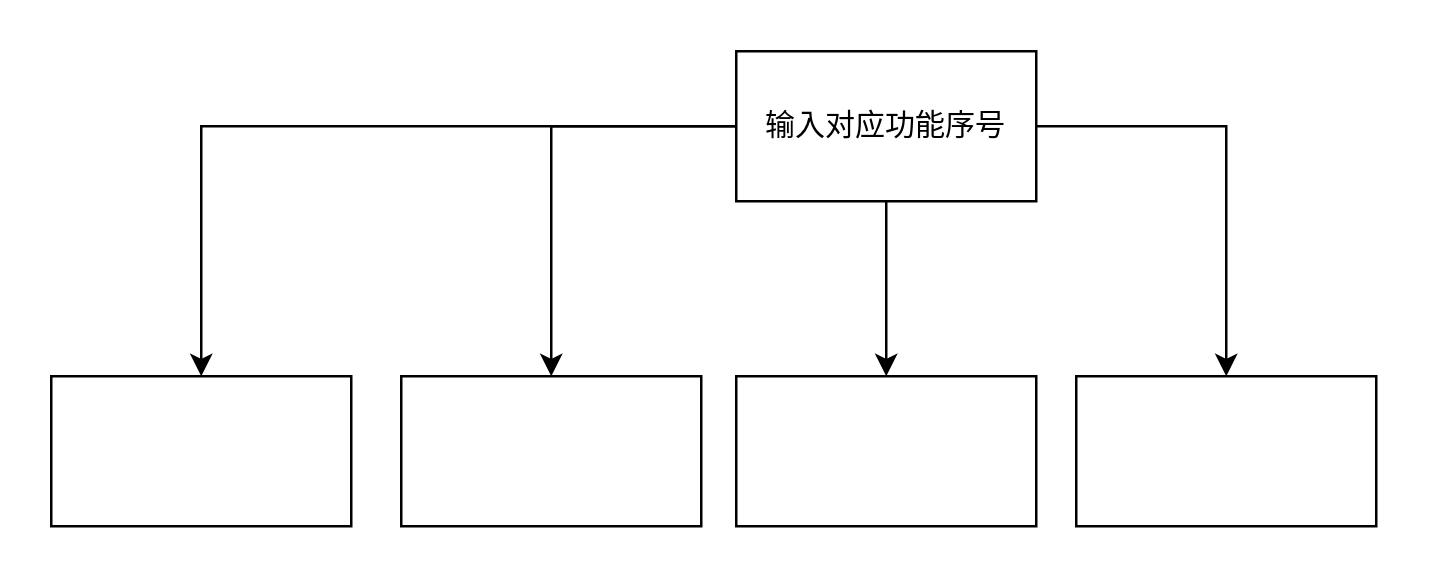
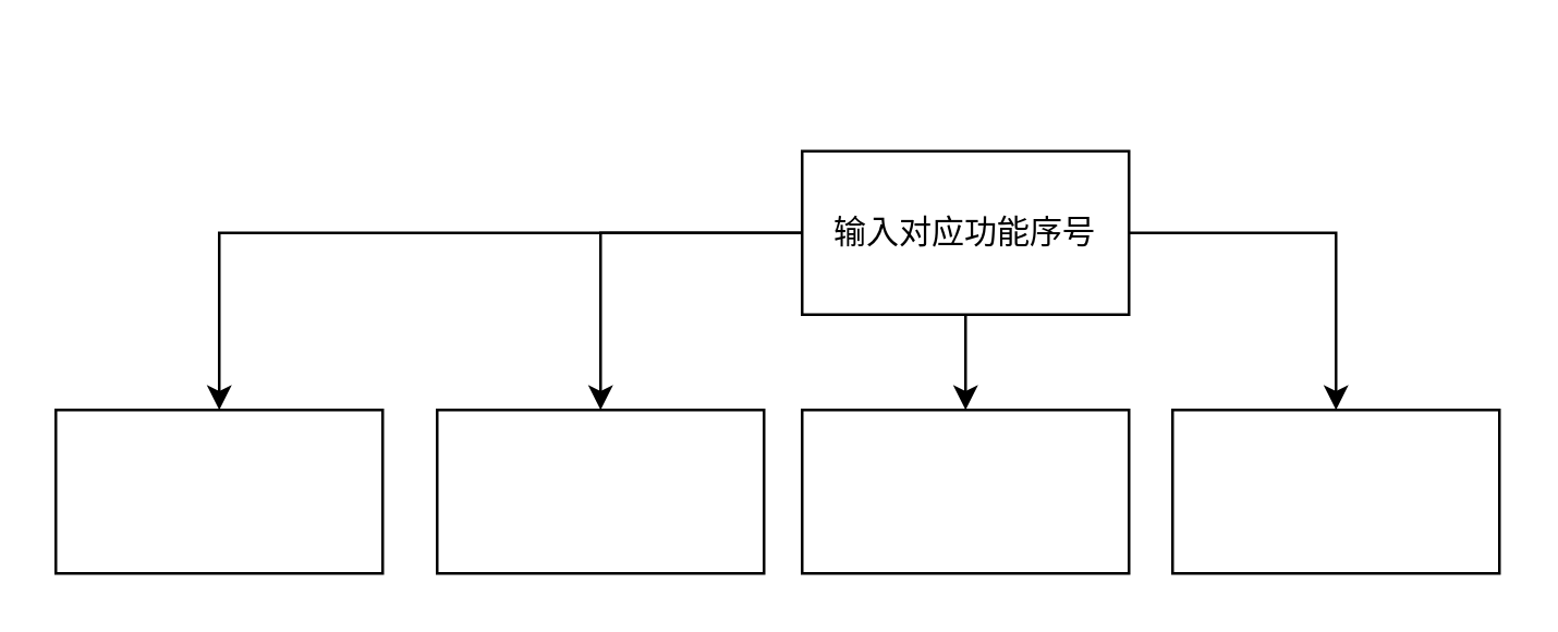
  <mxCell id="0" />
  <mxCell id="1" parent="0" />
  <mxCell id="2" value="" style="edgeStyle=orthogonalEdgeStyle;rounded=0;orthogonalLoop=1;jettySize=auto;html=1;" parent="1" source="6" target="7" edge="1"><mxGeometry relative="1" as="geometry" /></mxCell>
  <mxCell id="3" value="" style="edgeStyle=orthogonalEdgeStyle;rounded=0;orthogonalLoop=1;jettySize=auto;html=1;" parent="1" source="6" target="8" edge="1"><mxGeometry relative="1" as="geometry" /></mxCell>
  <mxCell id="4" value="" style="edgeStyle=orthogonalEdgeStyle;rounded=0;orthogonalLoop=1;jettySize=auto;html=1;" parent="1" source="6" target="9" edge="1"><mxGeometry relative="1" as="geometry" /></mxCell>
  <mxCell id="5" value="" style="edgeStyle=orthogonalEdgeStyle;rounded=0;orthogonalLoop=1;jettySize=auto;html=1;" parent="1" source="6" target="10" edge="1"><mxGeometry relative="1" as="geometry" /></mxCell>
- <mxCell id="6" value="输入对应功能序号" style="rounded=0;whiteSpace=wrap;html=1;" parent="1" vertex="1"><mxGeometry x="294" y="20" width="120" height="60" as="geometry" /></mxCell>
+ <mxCell id="6" value="输入对应功能序号" style="rounded=0;whiteSpace=wrap;html=1;" parent="1" vertex="1"><mxGeometry x="294" y="55" width="120" height="60" as="geometry" /></mxCell>
  <mxCell id="7" value="" style="whiteSpace=wrap;html=1;rounded=0;" parent="1" vertex="1"><mxGeometry x="20" y="150" width="120" height="60" as="geometry" /></mxCell>
  <mxCell id="8" value="" style="whiteSpace=wrap;html=1;rounded=0;" parent="1" vertex="1"><mxGeometry x="160" y="150" width="120" height="60" as="geometry" /></mxCell>
  <mxCell id="9" value="" style="whiteSpace=wrap;html=1;rounded=0;" parent="1" vertex="1"><mxGeometry x="294" y="150" width="120" height="60" as="geometry" /></mxCell>
  <mxCell id="10" value="" style="whiteSpace=wrap;html=1;rounded=0;" parent="1" vertex="1"><mxGeometry x="430" y="150" width="120" height="60" as="geometry" /></mxCell>
